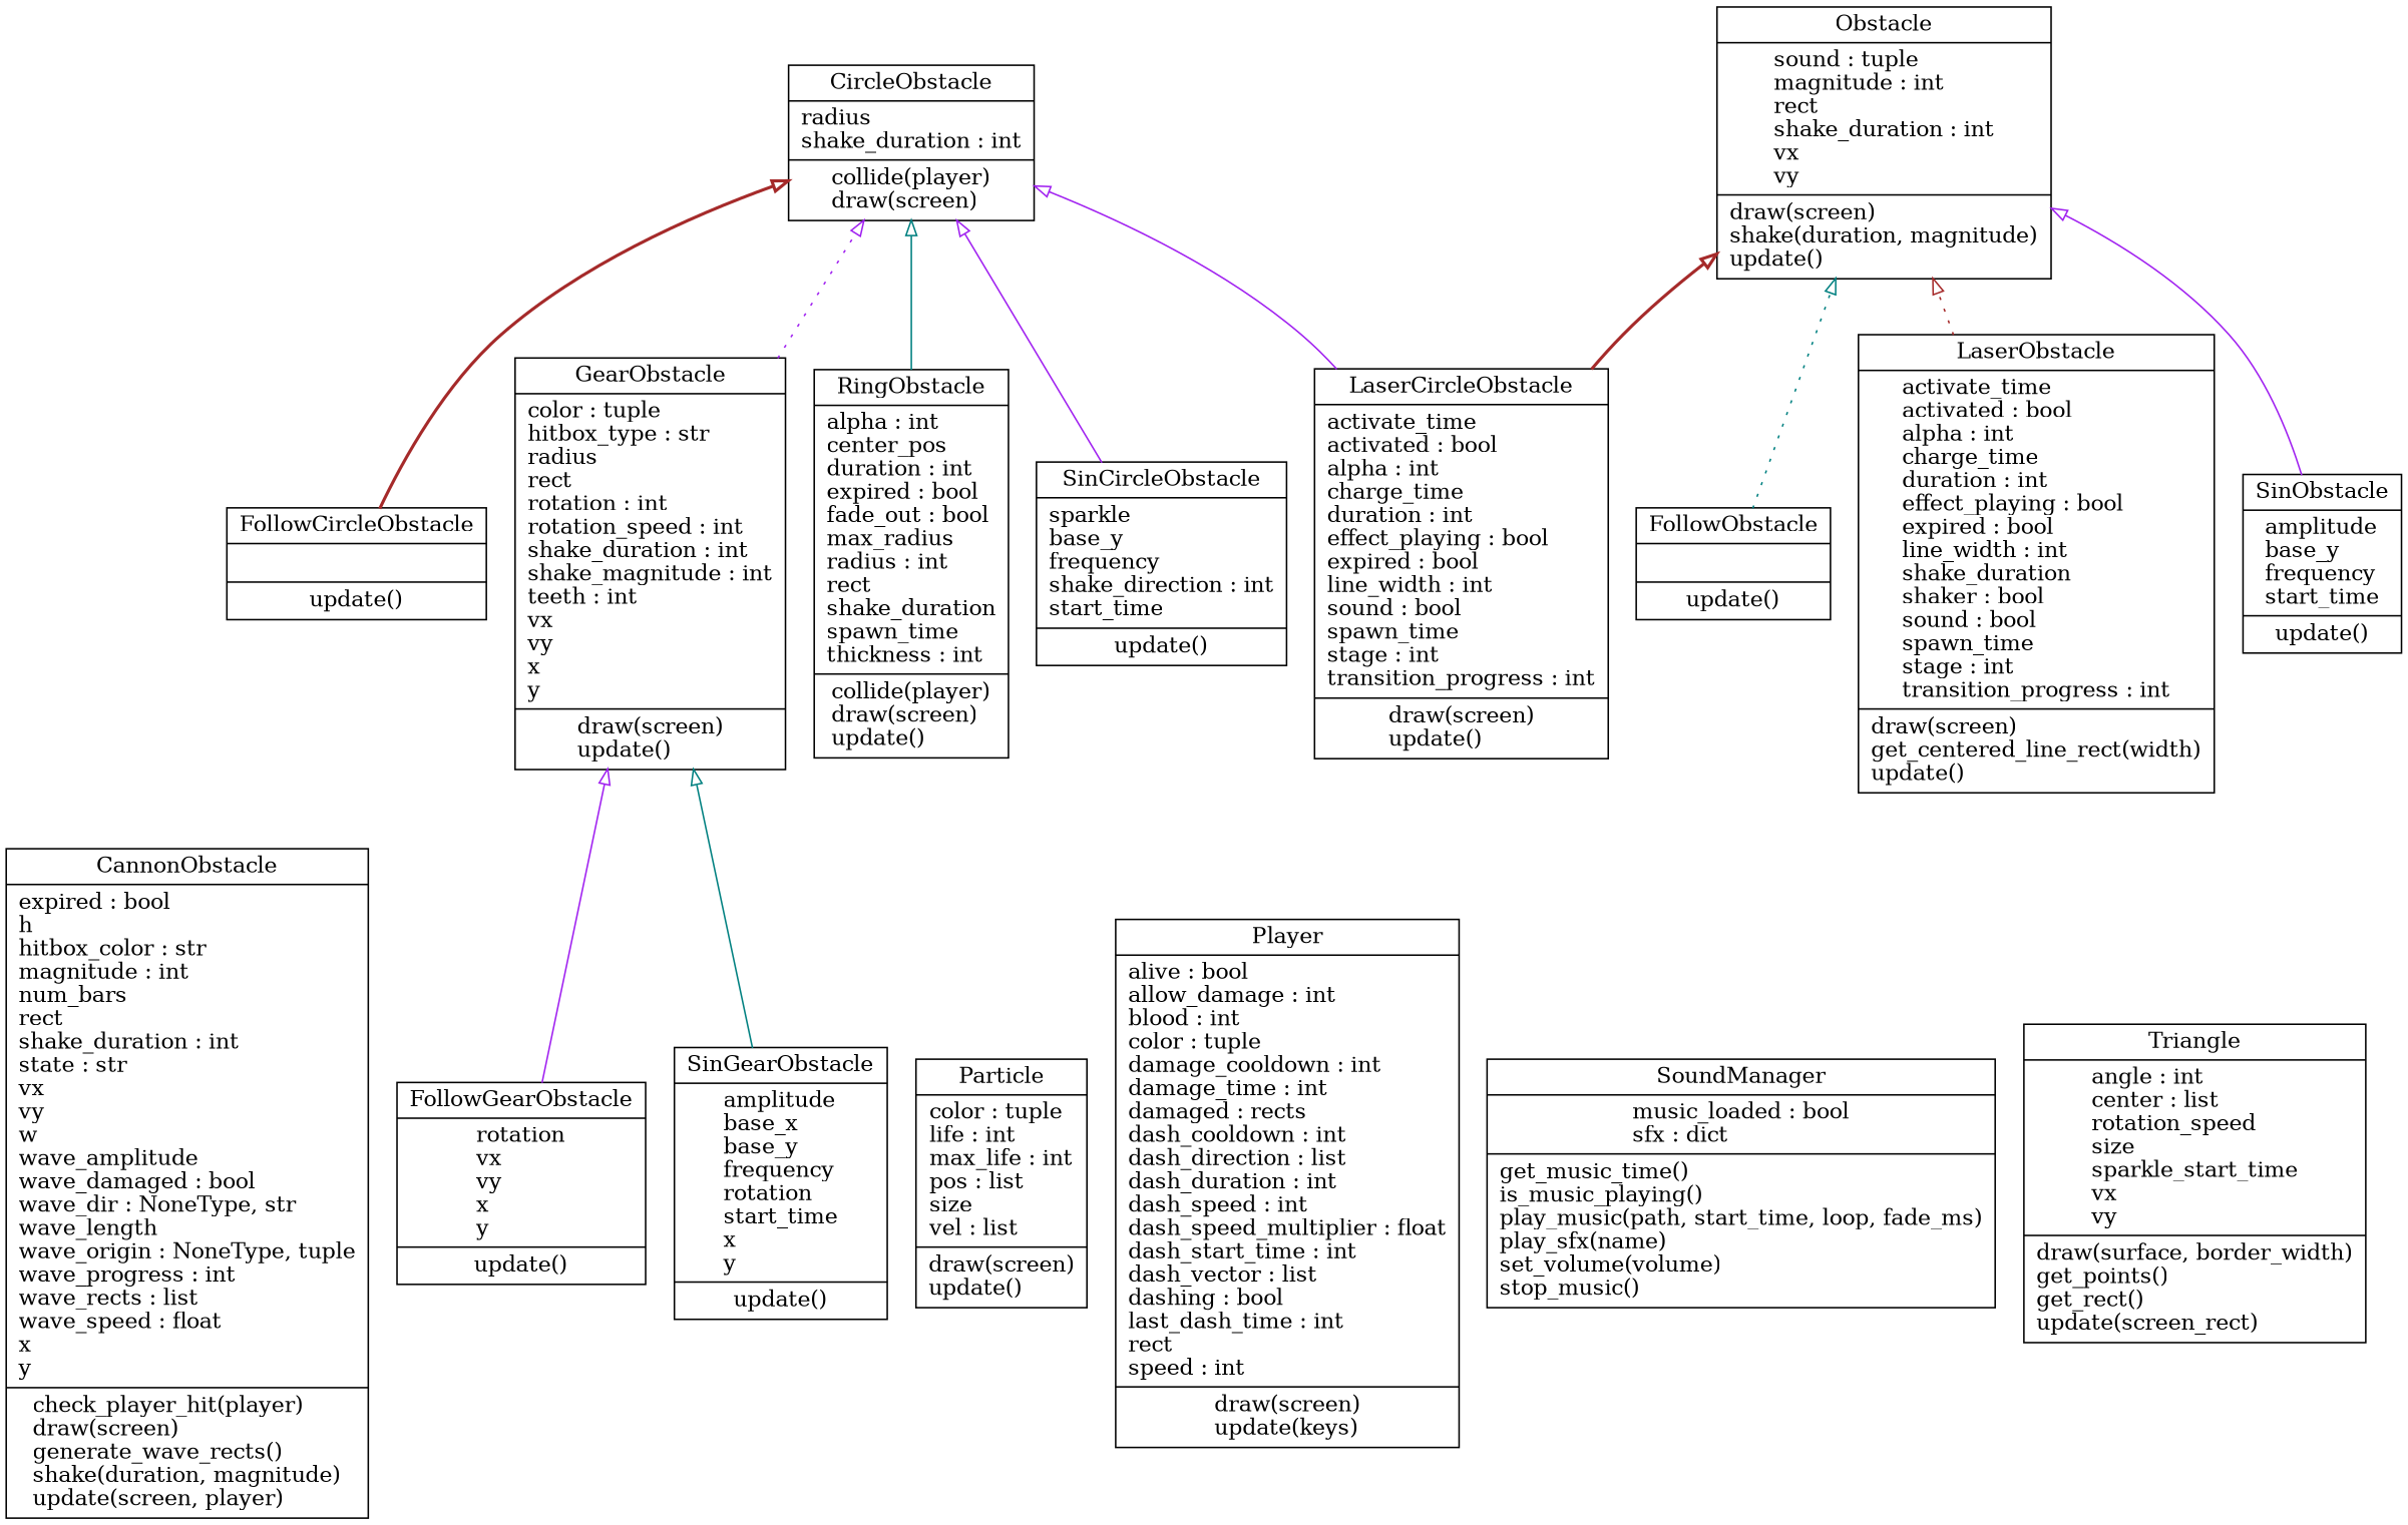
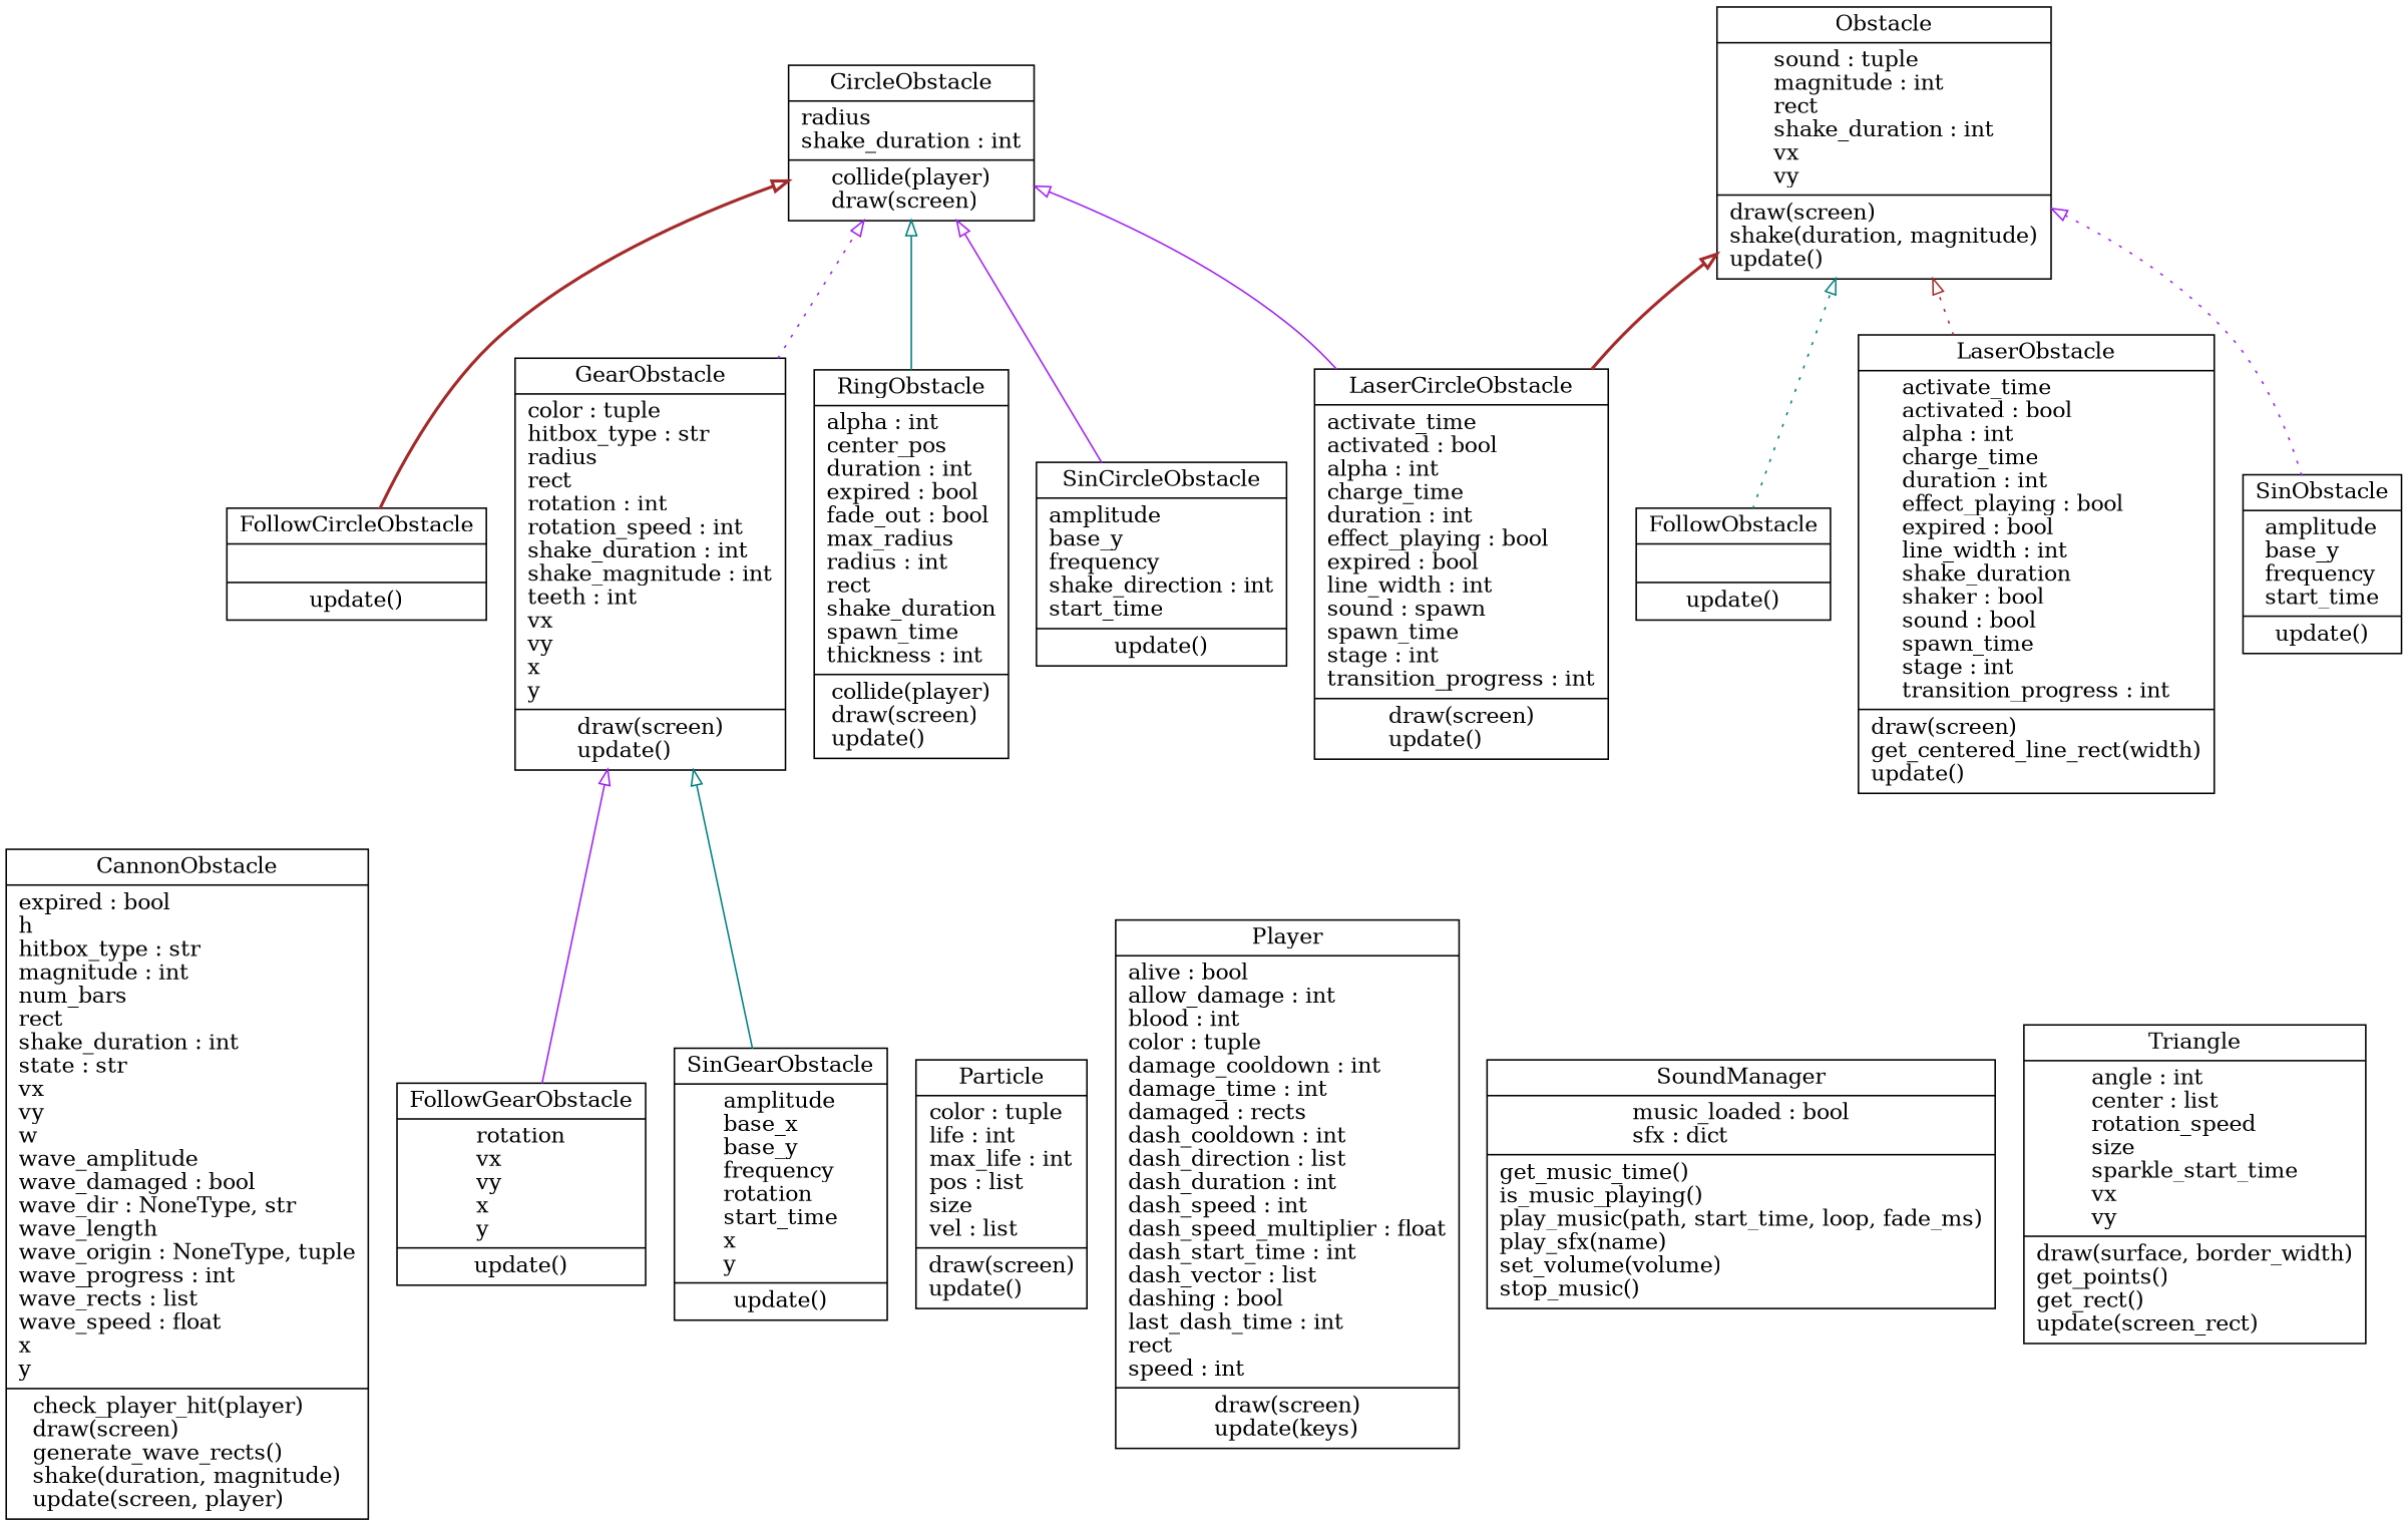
  digraph {
    rankdir=BT
    node [color=black fontcolor=black shape=record style=solid]
    edge [arrowhead=empty arrowtail=none color=purple style=solid]
-   n1 [label=<{CannonObstacle|expired : bool<br ALIGN="LEFT"/>h<br ALIGN="LEFT"/>hitbox_color : str<br ALIGN="LEFT"/>magnitude : int<br ALIGN="LEFT"/>num_bars<br ALIGN="LEFT"/>rect<br ALIGN="LEFT"/>shake_duration : int<br ALIGN="LEFT"/>state : str<br ALIGN="LEFT"/>vx<br ALIGN="LEFT"/>vy<br ALIGN="LEFT"/>w<br ALIGN="LEFT"/>wave_amplitude<br ALIGN="LEFT"/>wave_damaged : bool<br ALIGN="LEFT"/>wave_dir : NoneType, str<br ALIGN="LEFT"/>wave_length<br ALIGN="LEFT"/>wave_origin : NoneType, tuple<br ALIGN="LEFT"/>wave_progress : int<br ALIGN="LEFT"/>wave_rects : list<br ALIGN="LEFT"/>wave_speed : float<br ALIGN="LEFT"/>x<br ALIGN="LEFT"/>y<br ALIGN="LEFT"/>|check_player_hit(player)<br ALIGN="LEFT"/>draw(screen)<br ALIGN="LEFT"/>generate_wave_rects()<br ALIGN="LEFT"/>shake(duration, magnitude)<br ALIGN="LEFT"/>update(screen, player)<br ALIGN="LEFT"/>}>]
+   n1 [label=<{CannonObstacle|expired : bool<br ALIGN="LEFT"/>h<br ALIGN="LEFT"/>hitbox_type : str<br ALIGN="LEFT"/>magnitude : int<br ALIGN="LEFT"/>num_bars<br ALIGN="LEFT"/>rect<br ALIGN="LEFT"/>shake_duration : int<br ALIGN="LEFT"/>state : str<br ALIGN="LEFT"/>vx<br ALIGN="LEFT"/>vy<br ALIGN="LEFT"/>w<br ALIGN="LEFT"/>wave_amplitude<br ALIGN="LEFT"/>wave_damaged : bool<br ALIGN="LEFT"/>wave_dir : NoneType, str<br ALIGN="LEFT"/>wave_length<br ALIGN="LEFT"/>wave_origin : NoneType, tuple<br ALIGN="LEFT"/>wave_progress : int<br ALIGN="LEFT"/>wave_rects : list<br ALIGN="LEFT"/>wave_speed : float<br ALIGN="LEFT"/>x<br ALIGN="LEFT"/>y<br ALIGN="LEFT"/>|check_player_hit(player)<br ALIGN="LEFT"/>draw(screen)<br ALIGN="LEFT"/>generate_wave_rects()<br ALIGN="LEFT"/>shake(duration, magnitude)<br ALIGN="LEFT"/>update(screen, player)<br ALIGN="LEFT"/>}>]
    n2 [label=<{CircleObstacle|radius<br ALIGN="LEFT"/>shake_duration : int<br ALIGN="LEFT"/>|collide(player)<br ALIGN="LEFT"/>draw(screen)<br ALIGN="LEFT"/>}>]
    n3 [label=<{Obstacle|sound : tuple<br ALIGN="LEFT"/>magnitude : int<br ALIGN="LEFT"/>rect<br ALIGN="LEFT"/>shake_duration : int<br ALIGN="LEFT"/>vx<br ALIGN="LEFT"/>vy<br ALIGN="LEFT"/>|draw(screen)<br ALIGN="LEFT"/>shake(duration, magnitude)<br ALIGN="LEFT"/>update()<br ALIGN="LEFT"/>}>]
    n4 [label=<{FollowCircleObstacle|<br ALIGN="LEFT"/>|update()<br ALIGN="LEFT"/>}>]
    n5 [label=<{FollowGearObstacle|rotation<br ALIGN="LEFT"/>vx<br ALIGN="LEFT"/>vy<br ALIGN="LEFT"/>x<br ALIGN="LEFT"/>y<br ALIGN="LEFT"/>|update()<br ALIGN="LEFT"/>}>]
    n6 [label=<{GearObstacle|color : tuple<br ALIGN="LEFT"/>hitbox_type : str<br ALIGN="LEFT"/>radius<br ALIGN="LEFT"/>rect<br ALIGN="LEFT"/>rotation : int<br ALIGN="LEFT"/>rotation_speed : int<br ALIGN="LEFT"/>shake_duration : int<br ALIGN="LEFT"/>shake_magnitude : int<br ALIGN="LEFT"/>teeth : int<br ALIGN="LEFT"/>vx<br ALIGN="LEFT"/>vy<br ALIGN="LEFT"/>x<br ALIGN="LEFT"/>y<br ALIGN="LEFT"/>|draw(screen)<br ALIGN="LEFT"/>update()<br ALIGN="LEFT"/>}>]
    n7 [label=<{FollowObstacle|<br ALIGN="LEFT"/>|update()<br ALIGN="LEFT"/>}>]
-   n8 [label=<{LaserCircleObstacle|activate_time<br ALIGN="LEFT"/>activated : bool<br ALIGN="LEFT"/>alpha : int<br ALIGN="LEFT"/>charge_time<br ALIGN="LEFT"/>duration : int<br ALIGN="LEFT"/>effect_playing : bool<br ALIGN="LEFT"/>expired : bool<br ALIGN="LEFT"/>line_width : int<br ALIGN="LEFT"/>sound : bool<br ALIGN="LEFT"/>spawn_time<br ALIGN="LEFT"/>stage : int<br ALIGN="LEFT"/>transition_progress : int<br ALIGN="LEFT"/>|draw(screen)<br ALIGN="LEFT"/>update()<br ALIGN="LEFT"/>}>]
+   n8 [label=<{LaserCircleObstacle|activate_time<br ALIGN="LEFT"/>activated : bool<br ALIGN="LEFT"/>alpha : int<br ALIGN="LEFT"/>charge_time<br ALIGN="LEFT"/>duration : int<br ALIGN="LEFT"/>effect_playing : bool<br ALIGN="LEFT"/>expired : bool<br ALIGN="LEFT"/>line_width : int<br ALIGN="LEFT"/>sound : spawn<br ALIGN="LEFT"/>spawn_time<br ALIGN="LEFT"/>stage : int<br ALIGN="LEFT"/>transition_progress : int<br ALIGN="LEFT"/>|draw(screen)<br ALIGN="LEFT"/>update()<br ALIGN="LEFT"/>}>]
    n9 [label=<{LaserObstacle|activate_time<br ALIGN="LEFT"/>activated : bool<br ALIGN="LEFT"/>alpha : int<br ALIGN="LEFT"/>charge_time<br ALIGN="LEFT"/>duration : int<br ALIGN="LEFT"/>effect_playing : bool<br ALIGN="LEFT"/>expired : bool<br ALIGN="LEFT"/>line_width : int<br ALIGN="LEFT"/>shake_duration<br ALIGN="LEFT"/>shaker : bool<br ALIGN="LEFT"/>sound : bool<br ALIGN="LEFT"/>spawn_time<br ALIGN="LEFT"/>stage : int<br ALIGN="LEFT"/>transition_progress : int<br ALIGN="LEFT"/>|draw(screen)<br ALIGN="LEFT"/>get_centered_line_rect(width)<br ALIGN="LEFT"/>update()<br ALIGN="LEFT"/>}>]
    n10 [label=<{Particle|color : tuple<br ALIGN="LEFT"/>life : int<br ALIGN="LEFT"/>max_life : int<br ALIGN="LEFT"/>pos : list<br ALIGN="LEFT"/>size<br ALIGN="LEFT"/>vel : list<br ALIGN="LEFT"/>|draw(screen)<br ALIGN="LEFT"/>update()<br ALIGN="LEFT"/>}>]
    n11 [label=<{Player|alive : bool<br ALIGN="LEFT"/>allow_damage : int<br ALIGN="LEFT"/>blood : int<br ALIGN="LEFT"/>color : tuple<br ALIGN="LEFT"/>damage_cooldown : int<br ALIGN="LEFT"/>damage_time : int<br ALIGN="LEFT"/>damaged : rects<br ALIGN="LEFT"/>dash_cooldown : int<br ALIGN="LEFT"/>dash_direction : list<br ALIGN="LEFT"/>dash_duration : int<br ALIGN="LEFT"/>dash_speed : int<br ALIGN="LEFT"/>dash_speed_multiplier : float<br ALIGN="LEFT"/>dash_start_time : int<br ALIGN="LEFT"/>dash_vector : list<br ALIGN="LEFT"/>dashing : bool<br ALIGN="LEFT"/>last_dash_time : int<br ALIGN="LEFT"/>rect<br ALIGN="LEFT"/>speed : int<br ALIGN="LEFT"/>|draw(screen)<br ALIGN="LEFT"/>update(keys)<br ALIGN="LEFT"/>}>]
    n12 [label=<{RingObstacle|alpha : int<br ALIGN="LEFT"/>center_pos<br ALIGN="LEFT"/>duration : int<br ALIGN="LEFT"/>expired : bool<br ALIGN="LEFT"/>fade_out : bool<br ALIGN="LEFT"/>max_radius<br ALIGN="LEFT"/>radius : int<br ALIGN="LEFT"/>rect<br ALIGN="LEFT"/>shake_duration<br ALIGN="LEFT"/>spawn_time<br ALIGN="LEFT"/>thickness : int<br ALIGN="LEFT"/>|collide(player)<br ALIGN="LEFT"/>draw(screen)<br ALIGN="LEFT"/>update()<br ALIGN="LEFT"/>}>]
-   n13 [label=<{SinCircleObstacle|sparkle<br ALIGN="LEFT"/>base_y<br ALIGN="LEFT"/>frequency<br ALIGN="LEFT"/>shake_direction : int<br ALIGN="LEFT"/>start_time<br ALIGN="LEFT"/>|update()<br ALIGN="LEFT"/>}>]
+   n13 [label=<{SinCircleObstacle|amplitude<br ALIGN="LEFT"/>base_y<br ALIGN="LEFT"/>frequency<br ALIGN="LEFT"/>shake_direction : int<br ALIGN="LEFT"/>start_time<br ALIGN="LEFT"/>|update()<br ALIGN="LEFT"/>}>]
    n14 [label=<{SinGearObstacle|amplitude<br ALIGN="LEFT"/>base_x<br ALIGN="LEFT"/>base_y<br ALIGN="LEFT"/>frequency<br ALIGN="LEFT"/>rotation<br ALIGN="LEFT"/>start_time<br ALIGN="LEFT"/>x<br ALIGN="LEFT"/>y<br ALIGN="LEFT"/>|update()<br ALIGN="LEFT"/>}>]
    n15 [label=<{SinObstacle|amplitude<br ALIGN="LEFT"/>base_y<br ALIGN="LEFT"/>frequency<br ALIGN="LEFT"/>start_time<br ALIGN="LEFT"/>|update()<br ALIGN="LEFT"/>}>]
    n16 [label=<{SoundManager|music_loaded : bool<br ALIGN="LEFT"/>sfx : dict<br ALIGN="LEFT"/>|get_music_time()<br ALIGN="LEFT"/>is_music_playing()<br ALIGN="LEFT"/>play_music(path, start_time, loop, fade_ms)<br ALIGN="LEFT"/>play_sfx(name)<br ALIGN="LEFT"/>set_volume(volume)<br ALIGN="LEFT"/>stop_music()<br ALIGN="LEFT"/>}>]
    n17 [label=<{Triangle|angle : int<br ALIGN="LEFT"/>center : list<br ALIGN="LEFT"/>rotation_speed<br ALIGN="LEFT"/>size<br ALIGN="LEFT"/>sparkle_start_time<br ALIGN="LEFT"/>vx<br ALIGN="LEFT"/>vy<br ALIGN="LEFT"/>|draw(surface, border_width)<br ALIGN="LEFT"/>get_points()<br ALIGN="LEFT"/>get_rect()<br ALIGN="LEFT"/>update(screen_rect)<br ALIGN="LEFT"/>}>]
    n4 -> n2 [color=brown style=bold]
    n5 -> n6
    n6 -> n2 [style=dotted]
    n7 -> n3 [color=teal style=dotted]
    n8 -> n2
    n8 -> n3 [color=brown style=bold]
    n9 -> n3 [color=brown style=dotted]
    n12 -> n2 [color=teal]
    n13 -> n2
    n14 -> n6 [color=teal]
-   n15 -> n3
+   n15 -> n3 [style=dotted]
  }
